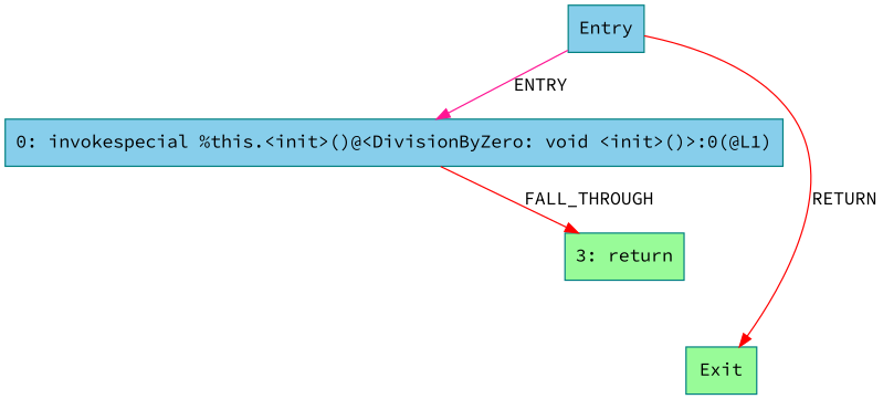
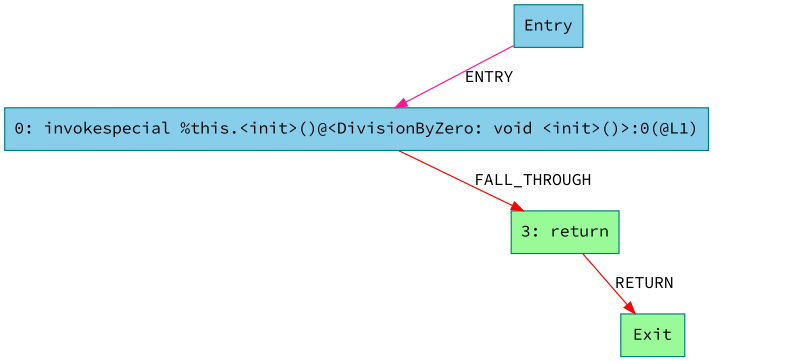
  digraph {
    fontname="Source Code Pro"
    node [color=teal fillcolor=skyblue fontname="Source Code Pro" shape=box style=filled]
    edge [color=red fontname="Source Code Pro"]
    Entry
    "0: invokespecial %this.<init>()@<DivisionByZero: void <init>()>:0(@L1)"
    n3 [fillcolor=palegreen label="3: return"]
    Exit [fillcolor=palegreen]
    Entry -> "0: invokespecial %this.<init>()@<DivisionByZero: void <init>()>:0(@L1)" [color=deeppink label=ENTRY]
    "0: invokespecial %this.<init>()@<DivisionByZero: void <init>()>:0(@L1)" -> n3 [label=FALL_THROUGH]
-   Entry -> Exit [label=RETURN]
+   n3 -> Exit [label=RETURN]
  }
